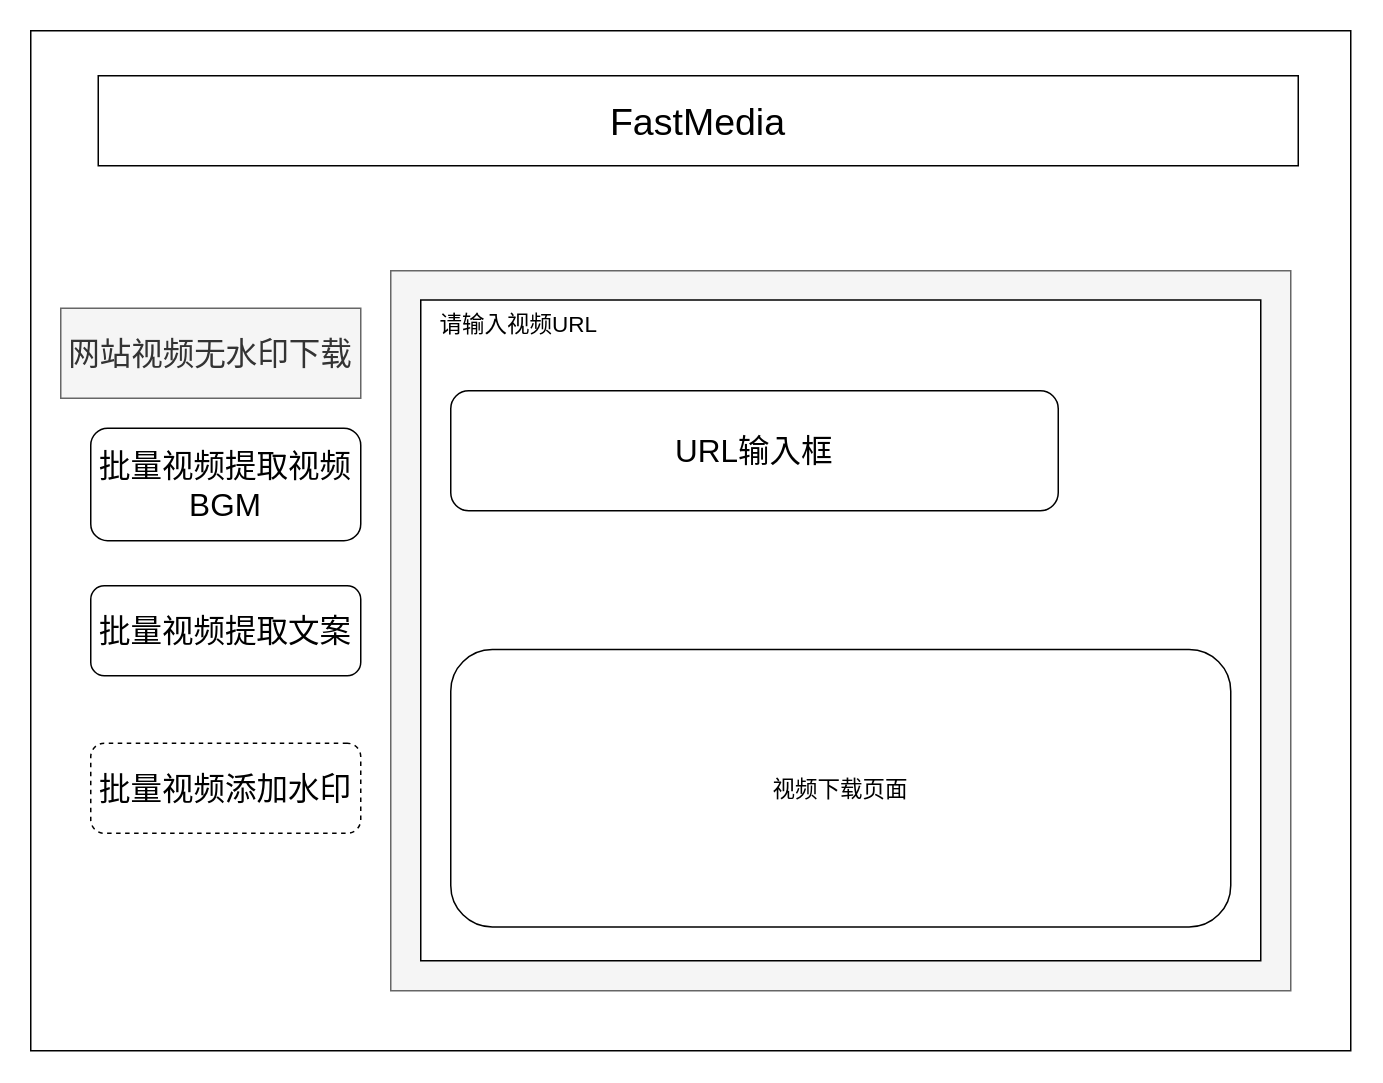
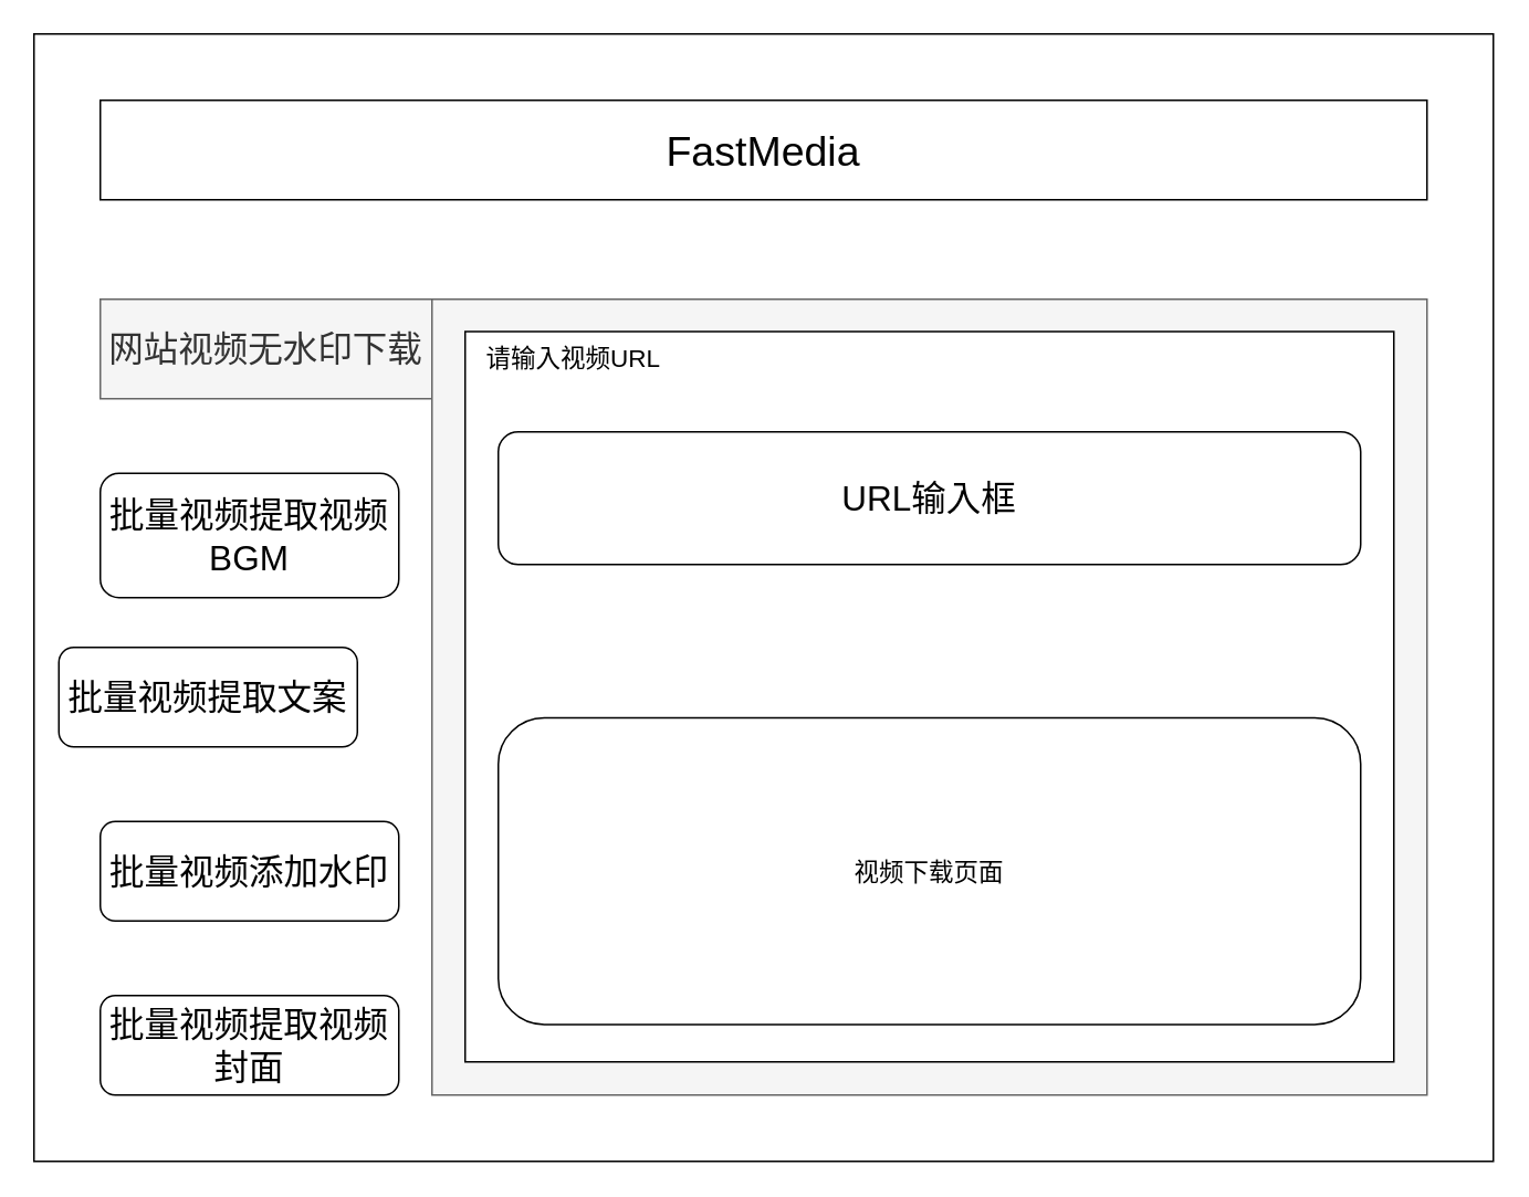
  <mxCell id="0" />
  <mxCell id="1" parent="0" />
  <mxCell id="2" value="" style="rounded=0;whiteSpace=wrap;html=1;fillColor=none;" vertex="1" parent="1"><mxGeometry x="20" y="20" width="880" height="680" as="geometry" /></mxCell>
- <mxCell id="3" value="&lt;font style=&quot;font-size: 25px;&quot;&gt;FastMedia&lt;/font&gt;" style="rounded=0;whiteSpace=wrap;html=1;fillColor=none;" vertex="1" parent="1"><mxGeometry x="65" y="50" width="800" height="60" as="geometry" /></mxCell>
- <mxCell id="4" value="&lt;font style=&quot;font-size: 21px;&quot;&gt;网站视频无水印下载&lt;/font&gt;" style="rounded=0;whiteSpace=wrap;html=1;fontSize=21;fillColor=#f5f5f5;flipH=1;fontColor=#333333;strokeColor=#666666;" vertex="1" parent="1"><mxGeometry x="40" y="205" width="200" height="60" as="geometry" /></mxCell>
+ <mxCell id="3" value="&lt;font style=&quot;font-size: 25px;&quot;&gt;FastMedia&lt;/font&gt;" style="rounded=0;whiteSpace=wrap;html=1;fillColor=none;" vertex="1" parent="1"><mxGeometry x="60" y="60" width="800" height="60" as="geometry" /></mxCell>
+ <mxCell id="4" value="&lt;font style=&quot;font-size: 21px;&quot;&gt;网站视频无水印下载&lt;/font&gt;" style="rounded=0;whiteSpace=wrap;html=1;fontSize=21;fillColor=#f5f5f5;flipH=1;fontColor=#333333;strokeColor=#666666;" vertex="1" parent="1"><mxGeometry x="60" y="180" width="200" height="60" as="geometry" /></mxCell>
  <mxCell id="5" value="&lt;font style=&quot;font-size: 21px;&quot;&gt;批量视频提取视频BGM&lt;/font&gt;" style="rounded=1;whiteSpace=wrap;html=1;fontSize=21;fillColor=none;flipH=1;" vertex="1" parent="1"><mxGeometry x="60" y="285" width="180" height="75" as="geometry" /></mxCell>
- <mxCell id="6" value="&lt;font style=&quot;font-size: 21px;&quot;&gt;批量视频提取文案&lt;/font&gt;" style="rounded=1;whiteSpace=wrap;html=1;fontSize=21;fillColor=none;flipH=1;" vertex="1" parent="1"><mxGeometry x="60" y="390" width="180" height="60" as="geometry" /></mxCell>
- <mxCell id="7" value="&lt;font style=&quot;font-size: 21px;&quot;&gt;批量视频添加水印&lt;/font&gt;" style="rounded=1;whiteSpace=wrap;html=1;fontSize=21;fillColor=none;flipH=1;dashed=1;" vertex="1" parent="1"><mxGeometry x="60" y="495" width="180" height="60" as="geometry" /></mxCell>
+ <mxCell id="6" value="&lt;font style=&quot;font-size: 21px;&quot;&gt;批量视频提取文案&lt;/font&gt;" style="rounded=1;whiteSpace=wrap;html=1;fontSize=21;fillColor=none;flipH=1;" vertex="1" parent="1"><mxGeometry x="35" y="390" width="180" height="60" as="geometry" /></mxCell>
+ <mxCell id="7" value="&lt;font style=&quot;font-size: 21px;&quot;&gt;批量视频添加水印&lt;/font&gt;" style="rounded=1;whiteSpace=wrap;html=1;fontSize=21;fillColor=none;flipH=1;" vertex="1" parent="1"><mxGeometry x="60" y="495" width="180" height="60" as="geometry" /></mxCell>
+ <mxCell id="8" value="&lt;font style=&quot;font-size: 21px;&quot;&gt;批量视频提取视频封面&lt;/font&gt;" style="rounded=1;whiteSpace=wrap;html=1;fontSize=21;fillColor=none;flipH=1;" vertex="1" parent="1"><mxGeometry x="60" y="600" width="180" height="60" as="geometry" /></mxCell>
  <mxCell id="9" value="" style="rounded=0;whiteSpace=wrap;html=1;fontSize=21;fillColor=#f5f5f5;fontColor=#333333;strokeColor=#666666;" vertex="1" parent="1"><mxGeometry x="260" y="180" width="600" height="480" as="geometry" /></mxCell>
  <mxCell id="10" value="" style="rounded=0;whiteSpace=wrap;html=1;fontSize=21;" vertex="1" parent="1"><mxGeometry x="280" y="199.5" width="560" height="440.5" as="geometry" /></mxCell>
- <mxCell id="11" value="URL输入框" style="rounded=1;whiteSpace=wrap;html=1;fontSize=21;fillColor=none;" vertex="1" parent="1"><mxGeometry x="300" y="260" width="405" height="80" as="geometry" /></mxCell>
+ <mxCell id="11" value="URL输入框" style="rounded=1;whiteSpace=wrap;html=1;fontSize=21;fillColor=none;" vertex="1" parent="1"><mxGeometry x="300" y="260" width="520" height="80" as="geometry" /></mxCell>
  <mxCell id="12" value="视频下载页面" style="rounded=1;whiteSpace=wrap;html=1;fontSize=15;fillColor=none;" vertex="1" parent="1"><mxGeometry x="300" y="432.5" width="520" height="185" as="geometry" /></mxCell>
  <mxCell id="13" value="请输入视频URL" style="text;html=1;align=center;verticalAlign=middle;resizable=0;points=[];autosize=1;strokeColor=none;fillColor=none;fontSize=15;" vertex="1" parent="1"><mxGeometry x="280" y="199.5" width="130" height="30" as="geometry" /></mxCell>
